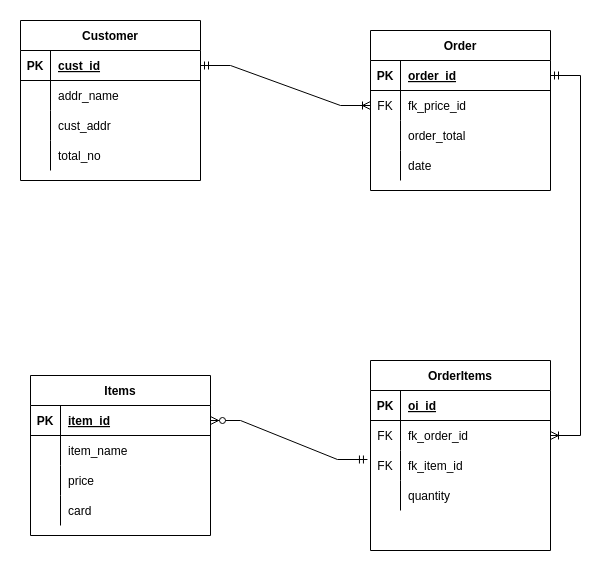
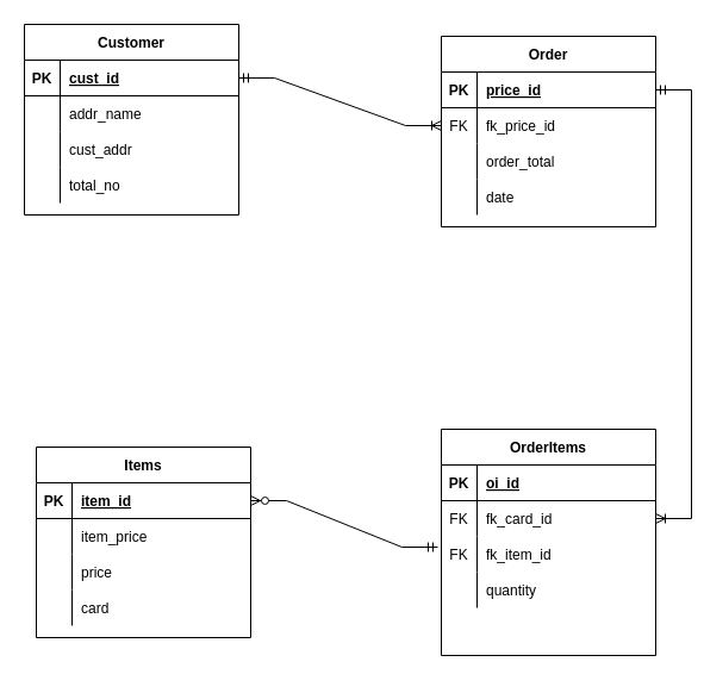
  <mxCell id="0" />
  <mxCell id="1" parent="0" />
  <mxCell id="2" value="OrderItems" style="shape=table;startSize=30;container=1;collapsible=1;childLayout=tableLayout;fixedRows=1;rowLines=0;fontStyle=1;align=center;resizeLast=1;" vertex="1" parent="1"><mxGeometry x="370" y="360" width="180" height="190" as="geometry" /></mxCell>
  <mxCell id="3" value="" style="shape=tableRow;horizontal=0;startSize=0;swimlaneHead=0;swimlaneBody=0;fillColor=none;collapsible=0;dropTarget=0;points=[[0,0.5],[1,0.5]];portConstraint=eastwest;top=0;left=0;right=0;bottom=1;" vertex="1" parent="2"><mxGeometry y="30" width="180" height="30" as="geometry" /></mxCell>
  <mxCell id="4" value="PK" style="shape=partialRectangle;connectable=0;fillColor=none;top=0;left=0;bottom=0;right=0;fontStyle=1;overflow=hidden;" vertex="1" parent="3"><mxGeometry width="30" height="30" as="geometry"><mxRectangle width="30" height="30" as="alternateBounds" /></mxGeometry></mxCell>
  <mxCell id="5" value="oi_id" style="shape=partialRectangle;connectable=0;fillColor=none;top=0;left=0;bottom=0;right=0;align=left;spacingLeft=6;fontStyle=5;overflow=hidden;" vertex="1" parent="3"><mxGeometry x="30" width="150" height="30" as="geometry"><mxRectangle width="150" height="30" as="alternateBounds" /></mxGeometry></mxCell>
  <mxCell id="6" value="" style="shape=tableRow;horizontal=0;startSize=0;swimlaneHead=0;swimlaneBody=0;fillColor=none;collapsible=0;dropTarget=0;points=[[0,0.5],[1,0.5]];portConstraint=eastwest;top=0;left=0;right=0;bottom=0;" vertex="1" parent="2"><mxGeometry y="60" width="180" height="30" as="geometry" /></mxCell>
  <mxCell id="7" value="FK" style="shape=partialRectangle;connectable=0;fillColor=none;top=0;left=0;bottom=0;right=0;editable=1;overflow=hidden;" vertex="1" parent="6"><mxGeometry width="30" height="30" as="geometry"><mxRectangle width="30" height="30" as="alternateBounds" /></mxGeometry></mxCell>
- <mxCell id="8" value="fk_order_id" style="shape=partialRectangle;connectable=0;fillColor=none;top=0;left=0;bottom=0;right=0;align=left;spacingLeft=6;overflow=hidden;" vertex="1" parent="6"><mxGeometry x="30" width="150" height="30" as="geometry"><mxRectangle width="150" height="30" as="alternateBounds" /></mxGeometry></mxCell>
+ <mxCell id="8" value="fk_card_id" style="shape=partialRectangle;connectable=0;fillColor=none;top=0;left=0;bottom=0;right=0;align=left;spacingLeft=6;overflow=hidden;" vertex="1" parent="6"><mxGeometry x="30" width="150" height="30" as="geometry"><mxRectangle width="150" height="30" as="alternateBounds" /></mxGeometry></mxCell>
  <mxCell id="9" value="" style="shape=tableRow;horizontal=0;startSize=0;swimlaneHead=0;swimlaneBody=0;fillColor=none;collapsible=0;dropTarget=0;points=[[0,0.5],[1,0.5]];portConstraint=eastwest;top=0;left=0;right=0;bottom=0;" vertex="1" parent="2"><mxGeometry y="90" width="180" height="30" as="geometry" /></mxCell>
  <mxCell id="10" value="FK" style="shape=partialRectangle;connectable=0;fillColor=none;top=0;left=0;bottom=0;right=0;editable=1;overflow=hidden;" vertex="1" parent="9"><mxGeometry width="30" height="30" as="geometry"><mxRectangle width="30" height="30" as="alternateBounds" /></mxGeometry></mxCell>
  <mxCell id="11" value="fk_item_id" style="shape=partialRectangle;connectable=0;fillColor=none;top=0;left=0;bottom=0;right=0;align=left;spacingLeft=6;overflow=hidden;" vertex="1" parent="9"><mxGeometry x="30" width="150" height="30" as="geometry"><mxRectangle width="150" height="30" as="alternateBounds" /></mxGeometry></mxCell>
  <mxCell id="12" value="" style="shape=tableRow;horizontal=0;startSize=0;swimlaneHead=0;swimlaneBody=0;fillColor=none;collapsible=0;dropTarget=0;points=[[0,0.5],[1,0.5]];portConstraint=eastwest;top=0;left=0;right=0;bottom=0;" vertex="1" parent="2"><mxGeometry y="120" width="180" height="30" as="geometry" /></mxCell>
  <mxCell id="13" value="" style="shape=partialRectangle;connectable=0;fillColor=none;top=0;left=0;bottom=0;right=0;editable=1;overflow=hidden;" vertex="1" parent="12"><mxGeometry width="30" height="30" as="geometry"><mxRectangle width="30" height="30" as="alternateBounds" /></mxGeometry></mxCell>
  <mxCell id="14" value="quantity" style="shape=partialRectangle;connectable=0;fillColor=none;top=0;left=0;bottom=0;right=0;align=left;spacingLeft=6;overflow=hidden;" vertex="1" parent="12"><mxGeometry x="30" width="150" height="30" as="geometry"><mxRectangle width="150" height="30" as="alternateBounds" /></mxGeometry></mxCell>
  <mxCell id="15" value="Order" style="shape=table;startSize=30;container=1;collapsible=1;childLayout=tableLayout;fixedRows=1;rowLines=0;fontStyle=1;align=center;resizeLast=1;" vertex="1" parent="1"><mxGeometry x="370" y="30" width="180" height="160" as="geometry" /></mxCell>
  <mxCell id="16" value="" style="shape=tableRow;horizontal=0;startSize=0;swimlaneHead=0;swimlaneBody=0;fillColor=none;collapsible=0;dropTarget=0;points=[[0,0.5],[1,0.5]];portConstraint=eastwest;top=0;left=0;right=0;bottom=1;" vertex="1" parent="15"><mxGeometry y="30" width="180" height="30" as="geometry" /></mxCell>
  <mxCell id="17" value="PK" style="shape=partialRectangle;connectable=0;fillColor=none;top=0;left=0;bottom=0;right=0;fontStyle=1;overflow=hidden;" vertex="1" parent="16"><mxGeometry width="30" height="30" as="geometry"><mxRectangle width="30" height="30" as="alternateBounds" /></mxGeometry></mxCell>
- <mxCell id="18" value="order_id" style="shape=partialRectangle;connectable=0;fillColor=none;top=0;left=0;bottom=0;right=0;align=left;spacingLeft=6;fontStyle=5;overflow=hidden;" vertex="1" parent="16"><mxGeometry x="30" width="150" height="30" as="geometry"><mxRectangle width="150" height="30" as="alternateBounds" /></mxGeometry></mxCell>
+ <mxCell id="18" value="price_id" style="shape=partialRectangle;connectable=0;fillColor=none;top=0;left=0;bottom=0;right=0;align=left;spacingLeft=6;fontStyle=5;overflow=hidden;" vertex="1" parent="16"><mxGeometry x="30" width="150" height="30" as="geometry"><mxRectangle width="150" height="30" as="alternateBounds" /></mxGeometry></mxCell>
  <mxCell id="19" value="" style="shape=tableRow;horizontal=0;startSize=0;swimlaneHead=0;swimlaneBody=0;fillColor=none;collapsible=0;dropTarget=0;points=[[0,0.5],[1,0.5]];portConstraint=eastwest;top=0;left=0;right=0;bottom=0;" vertex="1" parent="15"><mxGeometry y="60" width="180" height="30" as="geometry" /></mxCell>
  <mxCell id="20" value="FK" style="shape=partialRectangle;connectable=0;fillColor=none;top=0;left=0;bottom=0;right=0;editable=1;overflow=hidden;" vertex="1" parent="19"><mxGeometry width="30" height="30" as="geometry"><mxRectangle width="30" height="30" as="alternateBounds" /></mxGeometry></mxCell>
  <mxCell id="21" value="fk_price_id" style="shape=partialRectangle;connectable=0;fillColor=none;top=0;left=0;bottom=0;right=0;align=left;spacingLeft=6;overflow=hidden;" vertex="1" parent="19"><mxGeometry x="30" width="150" height="30" as="geometry"><mxRectangle width="150" height="30" as="alternateBounds" /></mxGeometry></mxCell>
  <mxCell id="22" value="" style="shape=tableRow;horizontal=0;startSize=0;swimlaneHead=0;swimlaneBody=0;fillColor=none;collapsible=0;dropTarget=0;points=[[0,0.5],[1,0.5]];portConstraint=eastwest;top=0;left=0;right=0;bottom=0;" vertex="1" parent="15"><mxGeometry y="90" width="180" height="30" as="geometry" /></mxCell>
  <mxCell id="23" value="" style="shape=partialRectangle;connectable=0;fillColor=none;top=0;left=0;bottom=0;right=0;editable=1;overflow=hidden;" vertex="1" parent="22"><mxGeometry width="30" height="30" as="geometry"><mxRectangle width="30" height="30" as="alternateBounds" /></mxGeometry></mxCell>
  <mxCell id="24" value="order_total" style="shape=partialRectangle;connectable=0;fillColor=none;top=0;left=0;bottom=0;right=0;align=left;spacingLeft=6;overflow=hidden;" vertex="1" parent="22"><mxGeometry x="30" width="150" height="30" as="geometry"><mxRectangle width="150" height="30" as="alternateBounds" /></mxGeometry></mxCell>
  <mxCell id="25" value="" style="shape=tableRow;horizontal=0;startSize=0;swimlaneHead=0;swimlaneBody=0;fillColor=none;collapsible=0;dropTarget=0;points=[[0,0.5],[1,0.5]];portConstraint=eastwest;top=0;left=0;right=0;bottom=0;" vertex="1" parent="15"><mxGeometry y="120" width="180" height="30" as="geometry" /></mxCell>
  <mxCell id="26" value="" style="shape=partialRectangle;connectable=0;fillColor=none;top=0;left=0;bottom=0;right=0;editable=1;overflow=hidden;" vertex="1" parent="25"><mxGeometry width="30" height="30" as="geometry"><mxRectangle width="30" height="30" as="alternateBounds" /></mxGeometry></mxCell>
  <mxCell id="27" value="date" style="shape=partialRectangle;connectable=0;fillColor=none;top=0;left=0;bottom=0;right=0;align=left;spacingLeft=6;overflow=hidden;" vertex="1" parent="25"><mxGeometry x="30" width="150" height="30" as="geometry"><mxRectangle width="150" height="30" as="alternateBounds" /></mxGeometry></mxCell>
  <mxCell id="28" value="Customer" style="shape=table;startSize=30;container=1;collapsible=1;childLayout=tableLayout;fixedRows=1;rowLines=0;fontStyle=1;align=center;resizeLast=1;" vertex="1" parent="1"><mxGeometry x="20" y="20" width="180" height="160" as="geometry" /></mxCell>
  <mxCell id="29" value="" style="shape=tableRow;horizontal=0;startSize=0;swimlaneHead=0;swimlaneBody=0;fillColor=none;collapsible=0;dropTarget=0;points=[[0,0.5],[1,0.5]];portConstraint=eastwest;top=0;left=0;right=0;bottom=1;" vertex="1" parent="28"><mxGeometry y="30" width="180" height="30" as="geometry" /></mxCell>
  <mxCell id="30" value="PK" style="shape=partialRectangle;connectable=0;fillColor=none;top=0;left=0;bottom=0;right=0;fontStyle=1;overflow=hidden;" vertex="1" parent="29"><mxGeometry width="30" height="30" as="geometry"><mxRectangle width="30" height="30" as="alternateBounds" /></mxGeometry></mxCell>
  <mxCell id="31" value="cust_id" style="shape=partialRectangle;connectable=0;fillColor=none;top=0;left=0;bottom=0;right=0;align=left;spacingLeft=6;fontStyle=5;overflow=hidden;" vertex="1" parent="29"><mxGeometry x="30" width="150" height="30" as="geometry"><mxRectangle width="150" height="30" as="alternateBounds" /></mxGeometry></mxCell>
  <mxCell id="32" value="" style="shape=tableRow;horizontal=0;startSize=0;swimlaneHead=0;swimlaneBody=0;fillColor=none;collapsible=0;dropTarget=0;points=[[0,0.5],[1,0.5]];portConstraint=eastwest;top=0;left=0;right=0;bottom=0;" vertex="1" parent="28"><mxGeometry y="60" width="180" height="30" as="geometry" /></mxCell>
  <mxCell id="33" value="" style="shape=partialRectangle;connectable=0;fillColor=none;top=0;left=0;bottom=0;right=0;editable=1;overflow=hidden;" vertex="1" parent="32"><mxGeometry width="30" height="30" as="geometry"><mxRectangle width="30" height="30" as="alternateBounds" /></mxGeometry></mxCell>
  <mxCell id="34" value="addr_name" style="shape=partialRectangle;connectable=0;fillColor=none;top=0;left=0;bottom=0;right=0;align=left;spacingLeft=6;overflow=hidden;" vertex="1" parent="32"><mxGeometry x="30" width="150" height="30" as="geometry"><mxRectangle width="150" height="30" as="alternateBounds" /></mxGeometry></mxCell>
  <mxCell id="35" value="" style="shape=tableRow;horizontal=0;startSize=0;swimlaneHead=0;swimlaneBody=0;fillColor=none;collapsible=0;dropTarget=0;points=[[0,0.5],[1,0.5]];portConstraint=eastwest;top=0;left=0;right=0;bottom=0;" vertex="1" parent="28"><mxGeometry y="90" width="180" height="30" as="geometry" /></mxCell>
  <mxCell id="36" value="" style="shape=partialRectangle;connectable=0;fillColor=none;top=0;left=0;bottom=0;right=0;editable=1;overflow=hidden;" vertex="1" parent="35"><mxGeometry width="30" height="30" as="geometry"><mxRectangle width="30" height="30" as="alternateBounds" /></mxGeometry></mxCell>
  <mxCell id="37" value="cust_addr" style="shape=partialRectangle;connectable=0;fillColor=none;top=0;left=0;bottom=0;right=0;align=left;spacingLeft=6;overflow=hidden;" vertex="1" parent="35"><mxGeometry x="30" width="150" height="30" as="geometry"><mxRectangle width="150" height="30" as="alternateBounds" /></mxGeometry></mxCell>
  <mxCell id="38" value="" style="shape=tableRow;horizontal=0;startSize=0;swimlaneHead=0;swimlaneBody=0;fillColor=none;collapsible=0;dropTarget=0;points=[[0,0.5],[1,0.5]];portConstraint=eastwest;top=0;left=0;right=0;bottom=0;" vertex="1" parent="28"><mxGeometry y="120" width="180" height="30" as="geometry" /></mxCell>
  <mxCell id="39" value="" style="shape=partialRectangle;connectable=0;fillColor=none;top=0;left=0;bottom=0;right=0;editable=1;overflow=hidden;" vertex="1" parent="38"><mxGeometry width="30" height="30" as="geometry"><mxRectangle width="30" height="30" as="alternateBounds" /></mxGeometry></mxCell>
  <mxCell id="40" value="total_no" style="shape=partialRectangle;connectable=0;fillColor=none;top=0;left=0;bottom=0;right=0;align=left;spacingLeft=6;overflow=hidden;" vertex="1" parent="38"><mxGeometry x="30" width="150" height="30" as="geometry"><mxRectangle width="150" height="30" as="alternateBounds" /></mxGeometry></mxCell>
  <mxCell id="41" value="Items" style="shape=table;startSize=30;container=1;collapsible=1;childLayout=tableLayout;fixedRows=1;rowLines=0;fontStyle=1;align=center;resizeLast=1;" vertex="1" parent="1"><mxGeometry x="30" y="375" width="180" height="160" as="geometry" /></mxCell>
  <mxCell id="42" value="" style="shape=tableRow;horizontal=0;startSize=0;swimlaneHead=0;swimlaneBody=0;fillColor=none;collapsible=0;dropTarget=0;points=[[0,0.5],[1,0.5]];portConstraint=eastwest;top=0;left=0;right=0;bottom=1;" vertex="1" parent="41"><mxGeometry y="30" width="180" height="30" as="geometry" /></mxCell>
  <mxCell id="43" value="PK" style="shape=partialRectangle;connectable=0;fillColor=none;top=0;left=0;bottom=0;right=0;fontStyle=1;overflow=hidden;" vertex="1" parent="42"><mxGeometry width="30" height="30" as="geometry"><mxRectangle width="30" height="30" as="alternateBounds" /></mxGeometry></mxCell>
  <mxCell id="44" value="item_id" style="shape=partialRectangle;connectable=0;fillColor=none;top=0;left=0;bottom=0;right=0;align=left;spacingLeft=6;fontStyle=5;overflow=hidden;" vertex="1" parent="42"><mxGeometry x="30" width="150" height="30" as="geometry"><mxRectangle width="150" height="30" as="alternateBounds" /></mxGeometry></mxCell>
  <mxCell id="45" value="" style="shape=tableRow;horizontal=0;startSize=0;swimlaneHead=0;swimlaneBody=0;fillColor=none;collapsible=0;dropTarget=0;points=[[0,0.5],[1,0.5]];portConstraint=eastwest;top=0;left=0;right=0;bottom=0;" vertex="1" parent="41"><mxGeometry y="60" width="180" height="30" as="geometry" /></mxCell>
  <mxCell id="46" value="" style="shape=partialRectangle;connectable=0;fillColor=none;top=0;left=0;bottom=0;right=0;editable=1;overflow=hidden;" vertex="1" parent="45"><mxGeometry width="30" height="30" as="geometry"><mxRectangle width="30" height="30" as="alternateBounds" /></mxGeometry></mxCell>
- <mxCell id="47" value="item_name" style="shape=partialRectangle;connectable=0;fillColor=none;top=0;left=0;bottom=0;right=0;align=left;spacingLeft=6;overflow=hidden;" vertex="1" parent="45"><mxGeometry x="30" width="150" height="30" as="geometry"><mxRectangle width="150" height="30" as="alternateBounds" /></mxGeometry></mxCell>
+ <mxCell id="47" value="item_price" style="shape=partialRectangle;connectable=0;fillColor=none;top=0;left=0;bottom=0;right=0;align=left;spacingLeft=6;overflow=hidden;" vertex="1" parent="45"><mxGeometry x="30" width="150" height="30" as="geometry"><mxRectangle width="150" height="30" as="alternateBounds" /></mxGeometry></mxCell>
  <mxCell id="48" value="" style="shape=tableRow;horizontal=0;startSize=0;swimlaneHead=0;swimlaneBody=0;fillColor=none;collapsible=0;dropTarget=0;points=[[0,0.5],[1,0.5]];portConstraint=eastwest;top=0;left=0;right=0;bottom=0;" vertex="1" parent="41"><mxGeometry y="90" width="180" height="30" as="geometry" /></mxCell>
  <mxCell id="49" value="" style="shape=partialRectangle;connectable=0;fillColor=none;top=0;left=0;bottom=0;right=0;editable=1;overflow=hidden;" vertex="1" parent="48"><mxGeometry width="30" height="30" as="geometry"><mxRectangle width="30" height="30" as="alternateBounds" /></mxGeometry></mxCell>
  <mxCell id="50" value="price" style="shape=partialRectangle;connectable=0;fillColor=none;top=0;left=0;bottom=0;right=0;align=left;spacingLeft=6;overflow=hidden;" vertex="1" parent="48"><mxGeometry x="30" width="150" height="30" as="geometry"><mxRectangle width="150" height="30" as="alternateBounds" /></mxGeometry></mxCell>
  <mxCell id="51" value="" style="shape=tableRow;horizontal=0;startSize=0;swimlaneHead=0;swimlaneBody=0;fillColor=none;collapsible=0;dropTarget=0;points=[[0,0.5],[1,0.5]];portConstraint=eastwest;top=0;left=0;right=0;bottom=0;" vertex="1" parent="41"><mxGeometry y="120" width="180" height="30" as="geometry" /></mxCell>
  <mxCell id="52" value="" style="shape=partialRectangle;connectable=0;fillColor=none;top=0;left=0;bottom=0;right=0;editable=1;overflow=hidden;" vertex="1" parent="51"><mxGeometry width="30" height="30" as="geometry"><mxRectangle width="30" height="30" as="alternateBounds" /></mxGeometry></mxCell>
  <mxCell id="53" value="card" style="shape=partialRectangle;connectable=0;fillColor=none;top=0;left=0;bottom=0;right=0;align=left;spacingLeft=6;overflow=hidden;" vertex="1" parent="51"><mxGeometry x="30" width="150" height="30" as="geometry"><mxRectangle width="150" height="30" as="alternateBounds" /></mxGeometry></mxCell>
  <mxCell id="54" value="" style="shape=tableRow;horizontal=0;startSize=0;swimlaneHead=0;swimlaneBody=0;fillColor=none;collapsible=0;dropTarget=0;points=[[0,0.5],[1,0.5]];portConstraint=eastwest;top=0;left=0;right=0;bottom=0;" vertex="1" parent="1"><mxGeometry x="50" y="530" width="180" height="30" as="geometry" /></mxCell>
  <mxCell id="55" value="" style="shape=partialRectangle;connectable=0;fillColor=none;top=0;left=0;bottom=0;right=0;editable=1;overflow=hidden;" vertex="1" parent="54"><mxGeometry width="30" height="30" as="geometry"><mxRectangle width="30" height="30" as="alternateBounds" /></mxGeometry></mxCell>
  <mxCell id="56" value="" style="edgeStyle=entityRelationEdgeStyle;fontSize=12;html=1;endArrow=ERoneToMany;startArrow=ERmandOne;rounded=0;exitX=1;exitY=0.5;exitDx=0;exitDy=0;entryX=0;entryY=0.5;entryDx=0;entryDy=0;" edge="1" parent="1" source="29" target="19"><mxGeometry width="100" height="100" relative="1" as="geometry"><mxPoint x="250" y="380" as="sourcePoint" /><mxPoint x="400" y="80" as="targetPoint" /></mxGeometry></mxCell>
  <mxCell id="57" value="" style="edgeStyle=entityRelationEdgeStyle;fontSize=12;html=1;endArrow=ERoneToMany;startArrow=ERmandOne;rounded=0;exitX=1;exitY=0.5;exitDx=0;exitDy=0;entryX=1;entryY=0.5;entryDx=0;entryDy=0;" edge="1" parent="1" source="16" target="6"><mxGeometry width="100" height="100" relative="1" as="geometry"><mxPoint x="250" y="380" as="sourcePoint" /><mxPoint x="610" y="390" as="targetPoint" /></mxGeometry></mxCell>
  <mxCell id="58" value="" style="edgeStyle=entityRelationEdgeStyle;fontSize=12;html=1;endArrow=ERzeroToMany;startArrow=ERmandOne;rounded=0;exitX=-0.017;exitY=0.3;exitDx=0;exitDy=0;exitPerimeter=0;entryX=1;entryY=0.5;entryDx=0;entryDy=0;" edge="1" parent="1" source="9" target="42"><mxGeometry width="100" height="100" relative="1" as="geometry"><mxPoint x="250" y="375" as="sourcePoint" /><mxPoint x="350" y="275" as="targetPoint" /></mxGeometry></mxCell>
